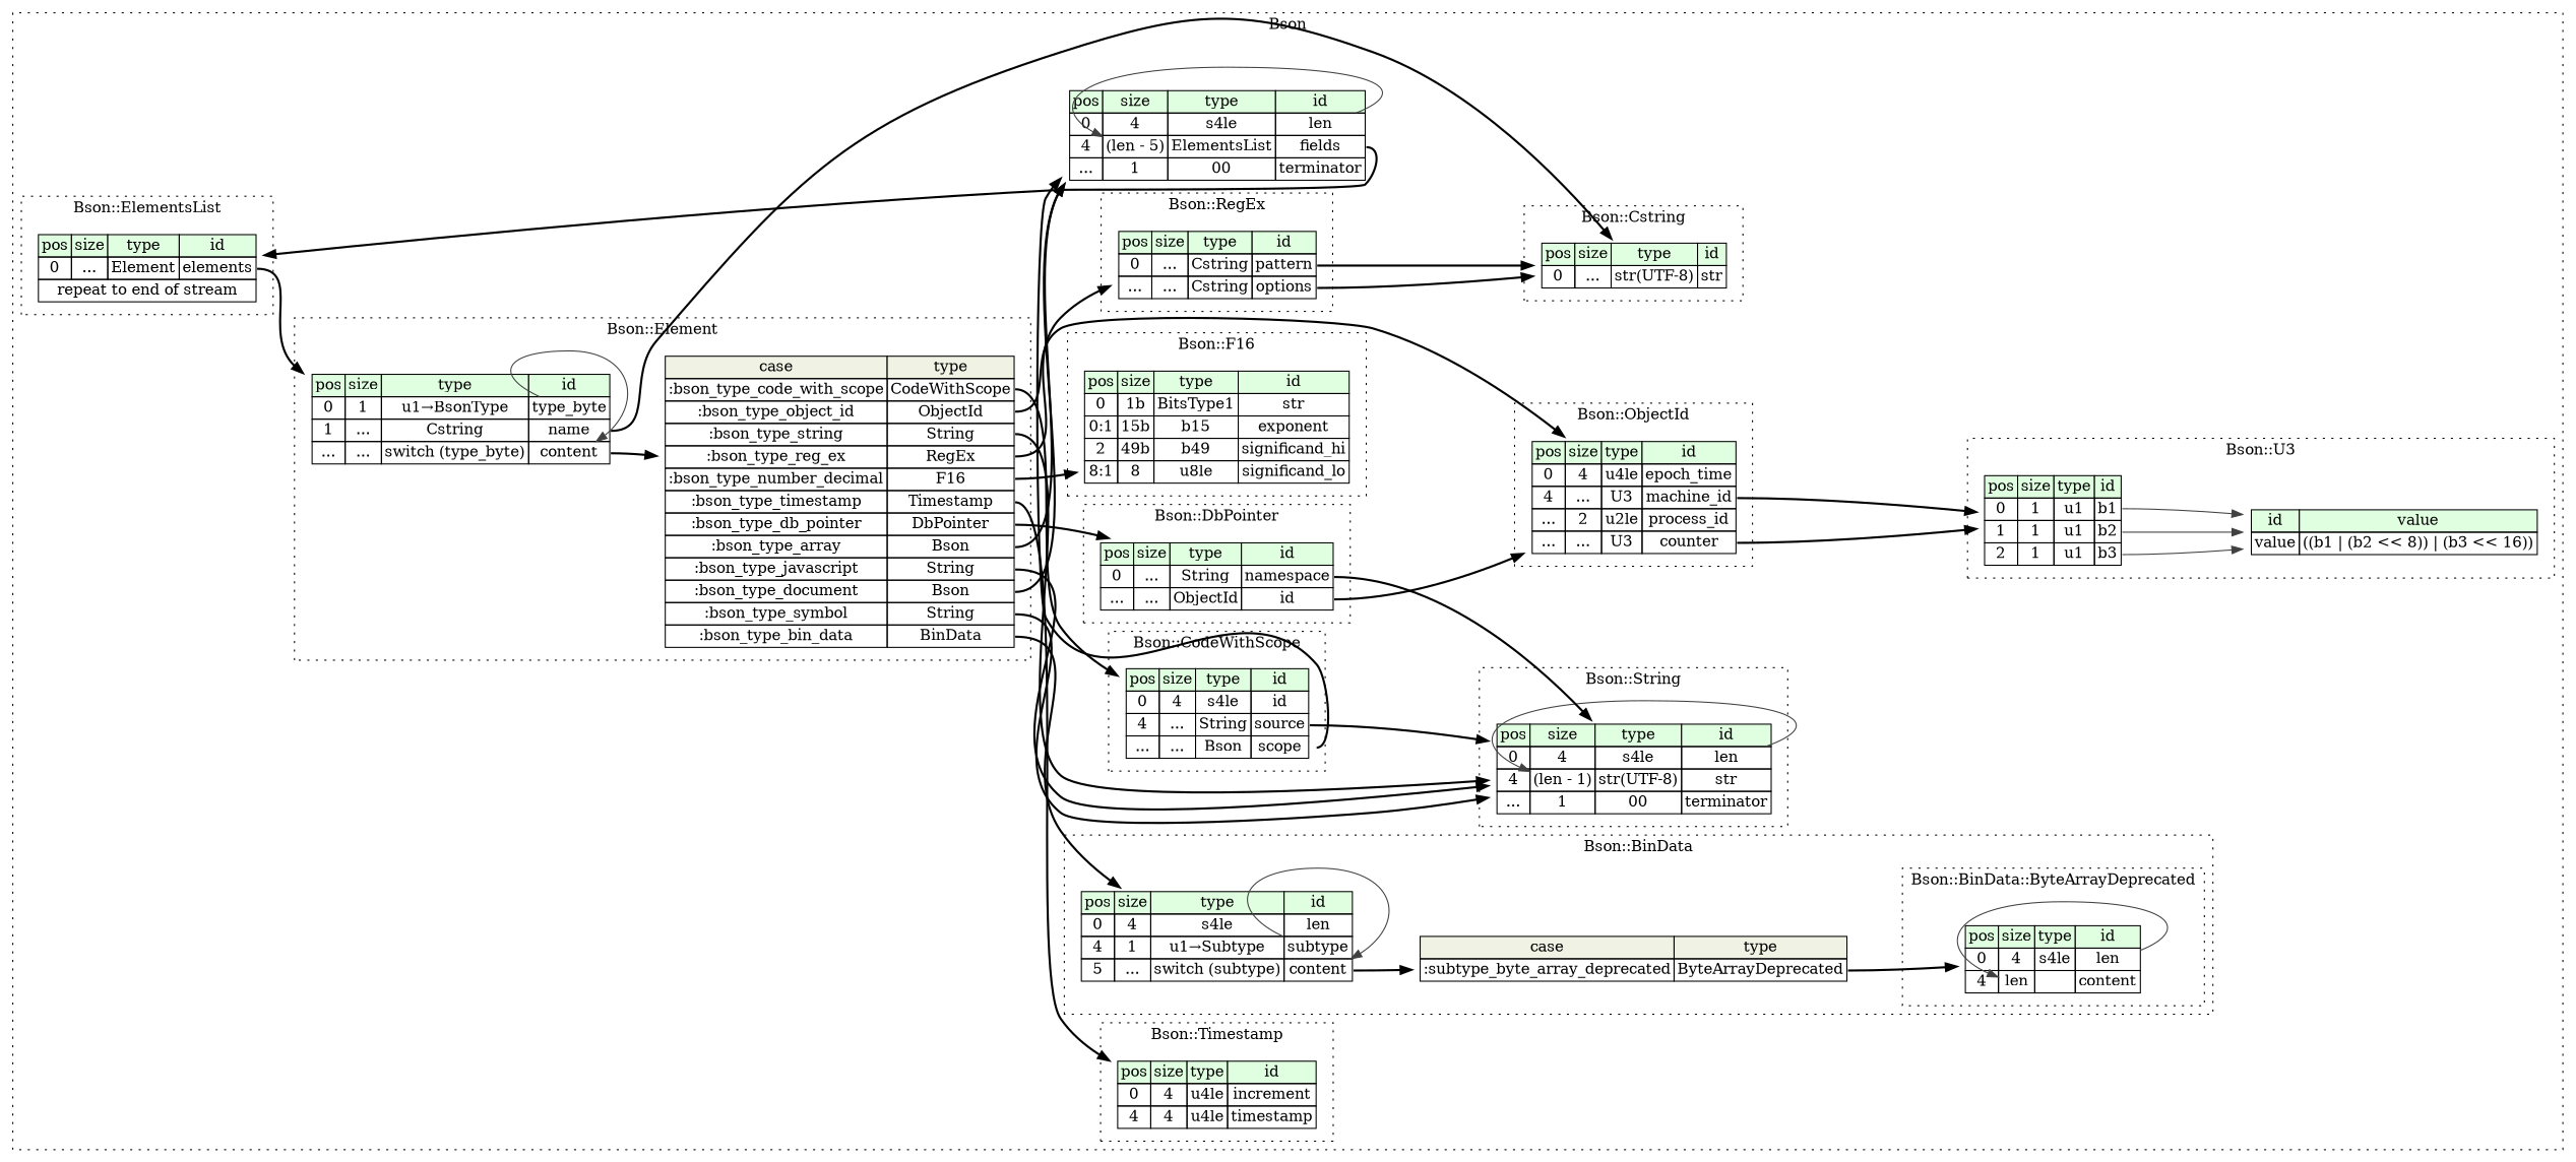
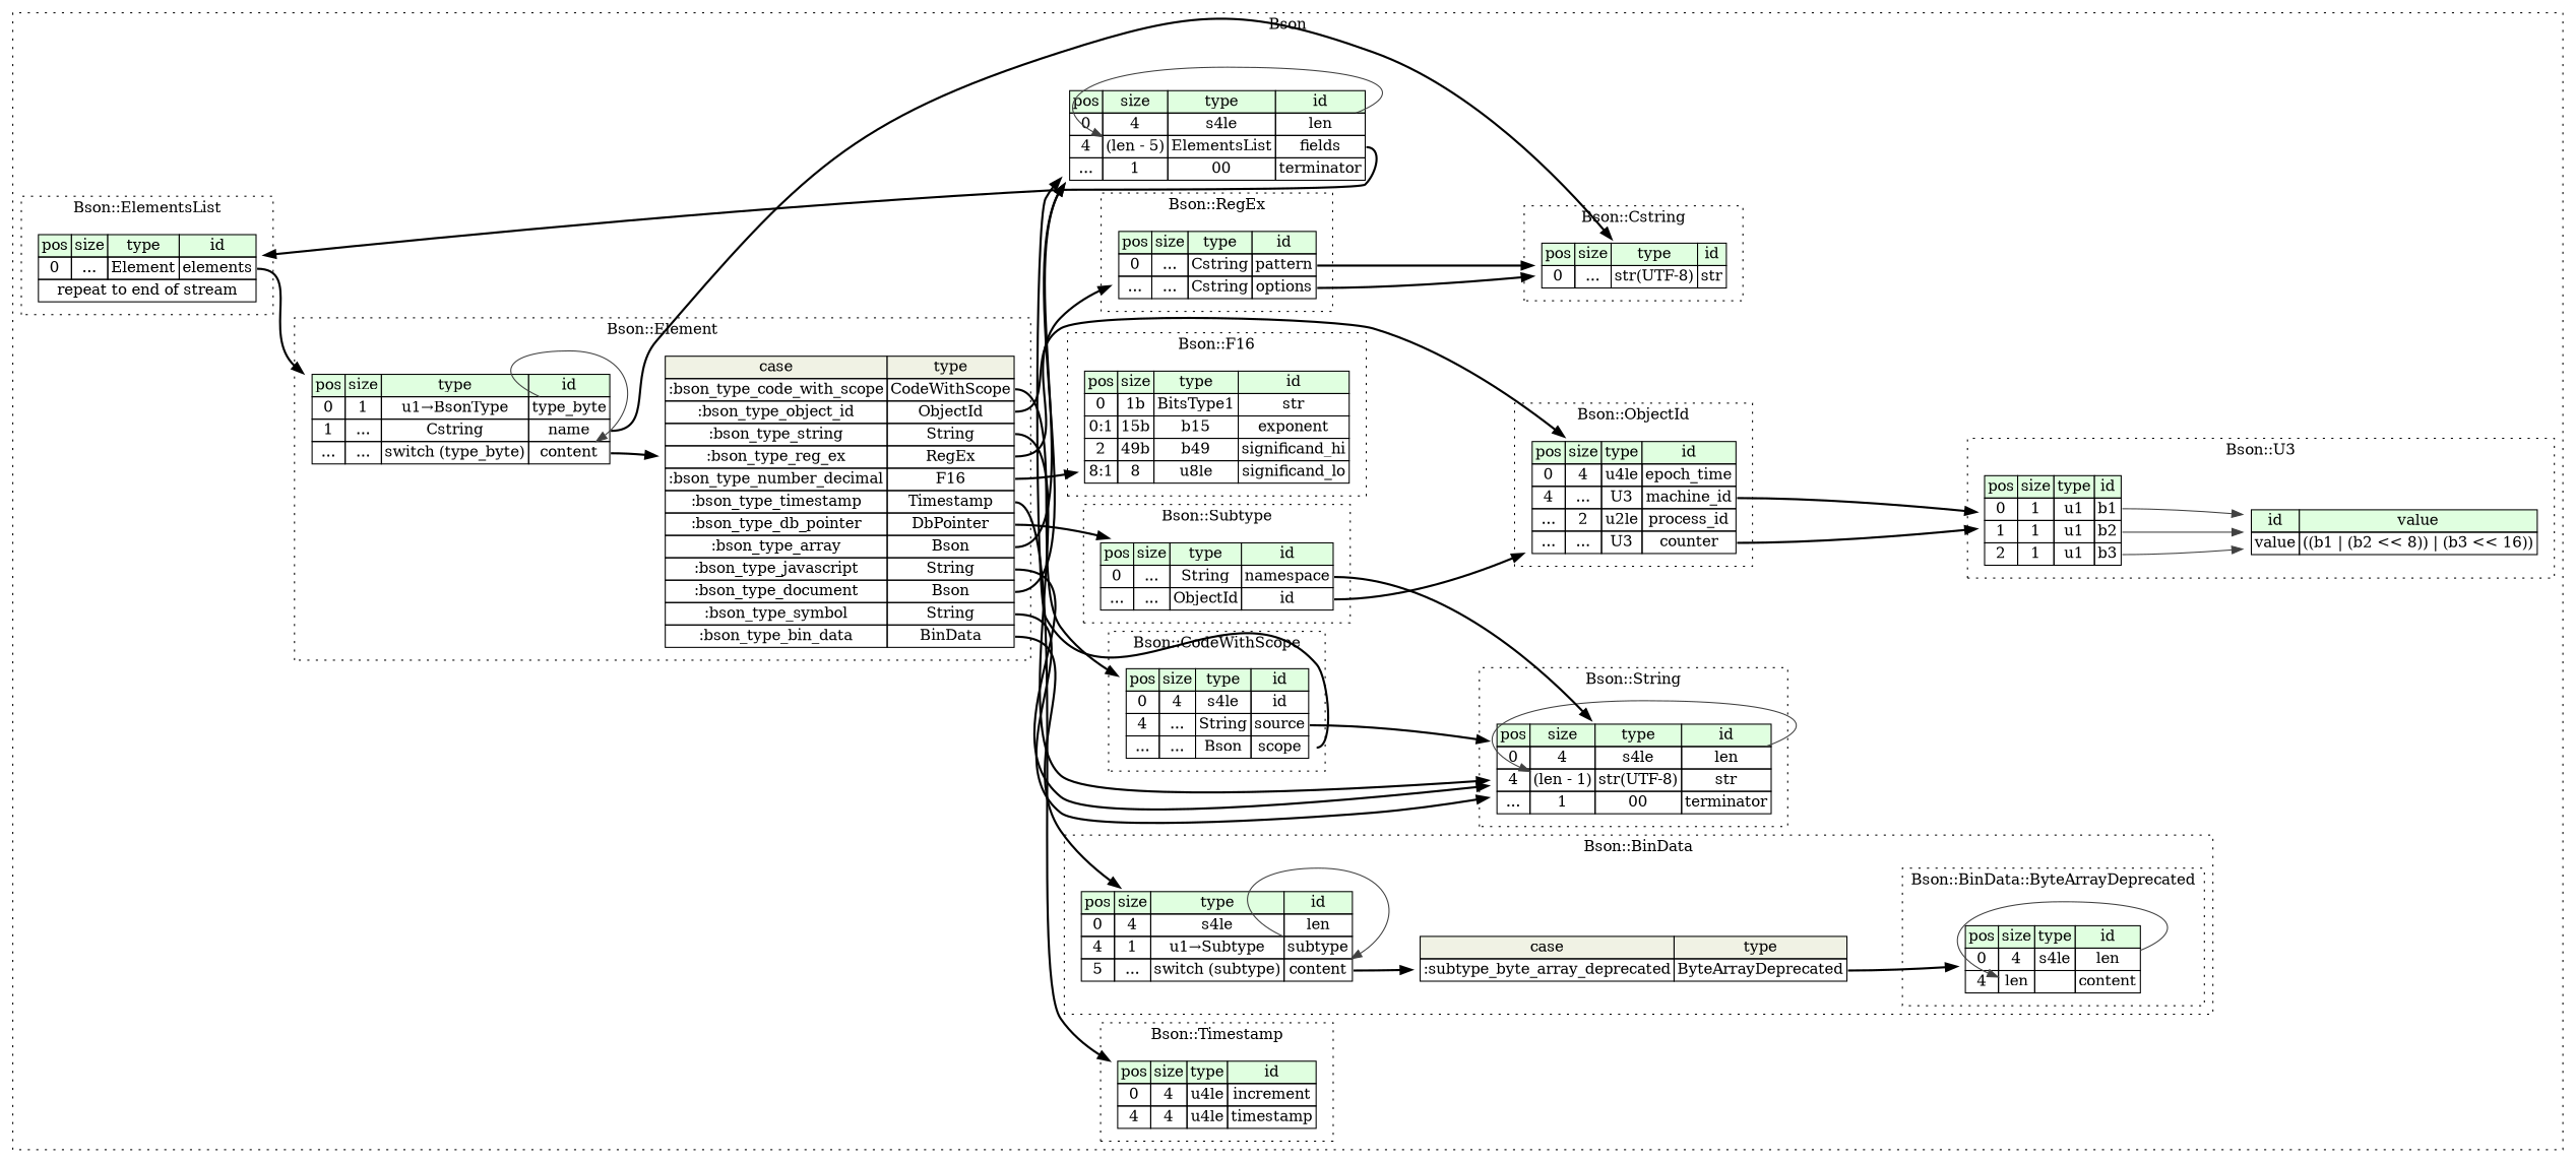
  digraph {
    rankdir=LR
    node [shape=plaintext]
    edge [tailport=len_type style=bold]
    n1 [label=<<TABLE BORDER="0" CELLBORDER="1" CELLSPACING="0"> 				<TR><TD BGCOLOR="#E0FFE0">pos</TD><TD BGCOLOR="#E0FFE0">size</TD><TD BGCOLOR="#E0FFE0">type</TD><TD BGCOLOR="#E0FFE0">id</TD></TR> 				<TR><TD PORT="increment_pos">0</TD><TD PORT="increment_size">4</TD><TD>u4le</TD><TD PORT="increment_type">increment</TD></TR> 				<TR><TD PORT="timestamp_pos">4</TD><TD PORT="timestamp_size">4</TD><TD>u4le</TD><TD PORT="timestamp_type">timestamp</TD></TR> 			</TABLE>>]
    n2 [label=<<TABLE BORDER="0" CELLBORDER="1" CELLSPACING="0"> 					<TR><TD BGCOLOR="#E0FFE0">pos</TD><TD BGCOLOR="#E0FFE0">size</TD><TD BGCOLOR="#E0FFE0">type</TD><TD BGCOLOR="#E0FFE0">id</TD></TR> 					<TR><TD PORT="len_pos">0</TD><TD PORT="len_size">4</TD><TD>s4le</TD><TD PORT="len_type">len</TD></TR> 					<TR><TD PORT="content_pos">4</TD><TD PORT="content_size">len</TD><TD></TD><TD PORT="content_type">content</TD></TR> 				</TABLE>>]
    n3 [label=<<TABLE BORDER="0" CELLBORDER="1" CELLSPACING="0"> 				<TR><TD BGCOLOR="#E0FFE0">pos</TD><TD BGCOLOR="#E0FFE0">size</TD><TD BGCOLOR="#E0FFE0">type</TD><TD BGCOLOR="#E0FFE0">id</TD></TR> 				<TR><TD PORT="len_pos">0</TD><TD PORT="len_size">4</TD><TD>s4le</TD><TD PORT="len_type">len</TD></TR> 				<TR><TD PORT="subtype_pos">4</TD><TD PORT="subtype_size">1</TD><TD>u1→Subtype</TD><TD PORT="subtype_type">subtype</TD></TR> 				<TR><TD PORT="content_pos">5</TD><TD PORT="content_size">...</TD><TD>switch (subtype)</TD><TD PORT="content_type">content</TD></TR> 			</TABLE>>]
    n4 [label=<<TABLE BORDER="0" CELLBORDER="1" CELLSPACING="0"> 	<TR><TD BGCOLOR="#F0F2E4">case</TD><TD BGCOLOR="#F0F2E4">type</TD></TR> 	<TR><TD>:subtype_byte_array_deprecated</TD><TD PORT="case0">ByteArrayDeprecated</TD></TR> </TABLE>>]
    n5 [label=<<TABLE BORDER="0" CELLBORDER="1" CELLSPACING="0"> 				<TR><TD BGCOLOR="#E0FFE0">pos</TD><TD BGCOLOR="#E0FFE0">size</TD><TD BGCOLOR="#E0FFE0">type</TD><TD BGCOLOR="#E0FFE0">id</TD></TR> 				<TR><TD PORT="elements_pos">0</TD><TD PORT="elements_size">...</TD><TD>Element</TD><TD PORT="elements_type">elements</TD></TR> 				<TR><TD COLSPAN="4" PORT="elements__repeat">repeat to end of stream</TD></TR> 			</TABLE>>]
    n6 [label=<<TABLE BORDER="0" CELLBORDER="1" CELLSPACING="0"> 				<TR><TD BGCOLOR="#E0FFE0">pos</TD><TD BGCOLOR="#E0FFE0">size</TD><TD BGCOLOR="#E0FFE0">type</TD><TD BGCOLOR="#E0FFE0">id</TD></TR> 				<TR><TD PORT="str_pos">0</TD><TD PORT="str_size">...</TD><TD>str(UTF-8)</TD><TD PORT="str_type">str</TD></TR> 			</TABLE>>]
    n7 [label=<<TABLE BORDER="0" CELLBORDER="1" CELLSPACING="0"> 				<TR><TD BGCOLOR="#E0FFE0">pos</TD><TD BGCOLOR="#E0FFE0">size</TD><TD BGCOLOR="#E0FFE0">type</TD><TD BGCOLOR="#E0FFE0">id</TD></TR> 				<TR><TD PORT="len_pos">0</TD><TD PORT="len_size">4</TD><TD>s4le</TD><TD PORT="len_type">len</TD></TR> 				<TR><TD PORT="str_pos">4</TD><TD PORT="str_size">(len - 1)</TD><TD>str(UTF-8)</TD><TD PORT="str_type">str</TD></TR> 				<TR><TD PORT="terminator_pos">...</TD><TD PORT="terminator_size">1</TD><TD>00</TD><TD PORT="terminator_type">terminator</TD></TR> 			</TABLE>>]
    n8 [label=<<TABLE BORDER="0" CELLBORDER="1" CELLSPACING="0"> 				<TR><TD BGCOLOR="#E0FFE0">pos</TD><TD BGCOLOR="#E0FFE0">size</TD><TD BGCOLOR="#E0FFE0">type</TD><TD BGCOLOR="#E0FFE0">id</TD></TR> 				<TR><TD PORT="type_byte_pos">0</TD><TD PORT="type_byte_size">1</TD><TD>u1→BsonType</TD><TD PORT="type_byte_type">type_byte</TD></TR> 				<TR><TD PORT="name_pos">1</TD><TD PORT="name_size">...</TD><TD>Cstring</TD><TD PORT="name_type">name</TD></TR> 				<TR><TD PORT="content_pos">...</TD><TD PORT="content_size">...</TD><TD>switch (type_byte)</TD><TD PORT="content_type">content</TD></TR> 			</TABLE>>]
    n9 [label=<<TABLE BORDER="0" CELLBORDER="1" CELLSPACING="0"> 	<TR><TD BGCOLOR="#F0F2E4">case</TD><TD BGCOLOR="#F0F2E4">type</TD></TR> 	<TR><TD>:bson_type_code_with_scope</TD><TD PORT="case0">CodeWithScope</TD></TR> 	<TR><TD>:bson_type_object_id</TD><TD PORT="case1">ObjectId</TD></TR> 	<TR><TD>:bson_type_string</TD><TD PORT="case2">String</TD></TR> 	<TR><TD>:bson_type_reg_ex</TD><TD PORT="case3">RegEx</TD></TR> 	<TR><TD>:bson_type_number_decimal</TD><TD PORT="case4">F16</TD></TR> 	<TR><TD>:bson_type_timestamp</TD><TD PORT="case5">Timestamp</TD></TR> 	<TR><TD>:bson_type_db_pointer</TD><TD PORT="case6">DbPointer</TD></TR> 	<TR><TD>:bson_type_array</TD><TD PORT="case7">Bson</TD></TR> 	<TR><TD>:bson_type_javascript</TD><TD PORT="case8">String</TD></TR> 	<TR><TD>:bson_type_document</TD><TD PORT="case9">Bson</TD></TR> 	<TR><TD>:bson_type_symbol</TD><TD PORT="case10">String</TD></TR> 	<TR><TD>:bson_type_bin_data</TD><TD PORT="case11">BinData</TD></TR> </TABLE>>]
    n10 [label=<<TABLE BORDER="0" CELLBORDER="1" CELLSPACING="0"> 				<TR><TD BGCOLOR="#E0FFE0">pos</TD><TD BGCOLOR="#E0FFE0">size</TD><TD BGCOLOR="#E0FFE0">type</TD><TD BGCOLOR="#E0FFE0">id</TD></TR> 				<TR><TD PORT="namespace_pos">0</TD><TD PORT="namespace_size">...</TD><TD>String</TD><TD PORT="namespace_type">namespace</TD></TR> 				<TR><TD PORT="id_pos">...</TD><TD PORT="id_size">...</TD><TD>ObjectId</TD><TD PORT="id_type">id</TD></TR> 			</TABLE>>]
    n11 [label=<<TABLE BORDER="0" CELLBORDER="1" CELLSPACING="0"> 				<TR><TD BGCOLOR="#E0FFE0">pos</TD><TD BGCOLOR="#E0FFE0">size</TD><TD BGCOLOR="#E0FFE0">type</TD><TD BGCOLOR="#E0FFE0">id</TD></TR> 				<TR><TD PORT="b1_pos">0</TD><TD PORT="b1_size">1</TD><TD>u1</TD><TD PORT="b1_type">b1</TD></TR> 				<TR><TD PORT="b2_pos">1</TD><TD PORT="b2_size">1</TD><TD>u1</TD><TD PORT="b2_type">b2</TD></TR> 				<TR><TD PORT="b3_pos">2</TD><TD PORT="b3_size">1</TD><TD>u1</TD><TD PORT="b3_type">b3</TD></TR> 			</TABLE>>]
    n12 [label=<<TABLE BORDER="0" CELLBORDER="1" CELLSPACING="0"> 				<TR><TD BGCOLOR="#E0FFE0">id</TD><TD BGCOLOR="#E0FFE0">value</TD></TR> 				<TR><TD>value</TD><TD>((b1 | (b2 &lt;&lt; 8)) | (b3 &lt;&lt; 16))</TD></TR> 			</TABLE>>]
    n13 [label=<<TABLE BORDER="0" CELLBORDER="1" CELLSPACING="0"> 				<TR><TD BGCOLOR="#E0FFE0">pos</TD><TD BGCOLOR="#E0FFE0">size</TD><TD BGCOLOR="#E0FFE0">type</TD><TD BGCOLOR="#E0FFE0">id</TD></TR> 				<TR><TD PORT="id_pos">0</TD><TD PORT="id_size">4</TD><TD>s4le</TD><TD PORT="id_type">id</TD></TR> 				<TR><TD PORT="source_pos">4</TD><TD PORT="source_size">...</TD><TD>String</TD><TD PORT="source_type">source</TD></TR> 				<TR><TD PORT="scope_pos">...</TD><TD PORT="scope_size">...</TD><TD>Bson</TD><TD PORT="scope_type">scope</TD></TR> 			</TABLE>>]
    n14 [label=<<TABLE BORDER="0" CELLBORDER="1" CELLSPACING="0"> 				<TR><TD BGCOLOR="#E0FFE0">pos</TD><TD BGCOLOR="#E0FFE0">size</TD><TD BGCOLOR="#E0FFE0">type</TD><TD BGCOLOR="#E0FFE0">id</TD></TR> 				<TR><TD PORT="str_pos">0</TD><TD PORT="str_size">1b</TD><TD>BitsType1</TD><TD PORT="str_type">str</TD></TR> 				<TR><TD PORT="exponent_pos">0:1</TD><TD PORT="exponent_size">15b</TD><TD>b15</TD><TD PORT="exponent_type">exponent</TD></TR> 				<TR><TD PORT="significand_hi_pos">2</TD><TD PORT="significand_hi_size">49b</TD><TD>b49</TD><TD PORT="significand_hi_type">significand_hi</TD></TR> 				<TR><TD PORT="significand_lo_pos">8:1</TD><TD PORT="significand_lo_size">8</TD><TD>u8le</TD><TD PORT="significand_lo_type">significand_lo</TD></TR> 			</TABLE>>]
    n15 [label=<<TABLE BORDER="0" CELLBORDER="1" CELLSPACING="0"> 				<TR><TD BGCOLOR="#E0FFE0">pos</TD><TD BGCOLOR="#E0FFE0">size</TD><TD BGCOLOR="#E0FFE0">type</TD><TD BGCOLOR="#E0FFE0">id</TD></TR> 				<TR><TD PORT="epoch_time_pos">0</TD><TD PORT="epoch_time_size">4</TD><TD>u4le</TD><TD PORT="epoch_time_type">epoch_time</TD></TR> 				<TR><TD PORT="machine_id_pos">4</TD><TD PORT="machine_id_size">...</TD><TD>U3</TD><TD PORT="machine_id_type">machine_id</TD></TR> 				<TR><TD PORT="process_id_pos">...</TD><TD PORT="process_id_size">2</TD><TD>u2le</TD><TD PORT="process_id_type">process_id</TD></TR> 				<TR><TD PORT="counter_pos">...</TD><TD PORT="counter_size">...</TD><TD>U3</TD><TD PORT="counter_type">counter</TD></TR> 			</TABLE>>]
    n16 [label=<<TABLE BORDER="0" CELLBORDER="1" CELLSPACING="0"> 				<TR><TD BGCOLOR="#E0FFE0">pos</TD><TD BGCOLOR="#E0FFE0">size</TD><TD BGCOLOR="#E0FFE0">type</TD><TD BGCOLOR="#E0FFE0">id</TD></TR> 				<TR><TD PORT="pattern_pos">0</TD><TD PORT="pattern_size">...</TD><TD>Cstring</TD><TD PORT="pattern_type">pattern</TD></TR> 				<TR><TD PORT="options_pos">...</TD><TD PORT="options_size">...</TD><TD>Cstring</TD><TD PORT="options_type">options</TD></TR> 			</TABLE>>]
    n17 [label=<<TABLE BORDER="0" CELLBORDER="1" CELLSPACING="0"> 			<TR><TD BGCOLOR="#E0FFE0">pos</TD><TD BGCOLOR="#E0FFE0">size</TD><TD BGCOLOR="#E0FFE0">type</TD><TD BGCOLOR="#E0FFE0">id</TD></TR> 			<TR><TD PORT="len_pos">0</TD><TD PORT="len_size">4</TD><TD>s4le</TD><TD PORT="len_type">len</TD></TR> 			<TR><TD PORT="fields_pos">4</TD><TD PORT="fields_size">(len - 5)</TD><TD>ElementsList</TD><TD PORT="fields_type">fields</TD></TR> 			<TR><TD PORT="terminator_pos">...</TD><TD PORT="terminator_size">1</TD><TD>00</TD><TD PORT="terminator_type">terminator</TD></TR> 		</TABLE>>]
    subgraph cluster_1 {
      label=Bson
      style=dotted
      n17
      subgraph cluster_2 {
        label="Bson::Timestamp"
        style=dotted
        n1
      }
      subgraph cluster_3 {
        label="Bson::BinData"
        style=dotted
        n3
        n4
        subgraph cluster_4 {
          label="Bson::BinData::ByteArrayDeprecated"
          style=dotted
          n2
        }
      }
      subgraph cluster_5 {
        label="Bson::ElementsList"
        style=dotted
        n5
      }
      subgraph cluster_6 {
        label="Bson::Cstring"
        style=dotted
        n6
      }
      subgraph cluster_7 {
        label="Bson::String"
        style=dotted
        n7
      }
      subgraph cluster_8 {
        label="Bson::Element"
        style=dotted
        n8
        n9
      }
      subgraph cluster_9 {
-       label="Bson::DbPointer"
+       label="Bson::Subtype"
        style=dotted
        n10
      }
      subgraph cluster_10 {
        label="Bson::U3"
        style=dotted
        n11
        n12
      }
      subgraph cluster_11 {
        label="Bson::CodeWithScope"
        style=dotted
        n13
      }
      subgraph cluster_12 {
        label="Bson::F16"
        style=dotted
        n14
      }
      subgraph cluster_13 {
        label="Bson::ObjectId"
        style=dotted
        n15
      }
      subgraph cluster_14 {
        label="Bson::RegEx"
        style=dotted
        n16
      }
    }
    n2 -> n2 [color="#404040" headport=content_size style=""]
    n3 -> n3 [color="#404040" headport=content_type tailport=subtype_type style=""]
    n3 -> n4 [tailport=content_type]
    n4 -> n2 [tailport=case0]
    n5 -> n8 [tailport=elements_type]
    n7 -> n7 [color="#404040" headport=str_size style=""]
    n8 -> n6 [tailport=name_type]
    n8 -> n8 [color="#404040" headport=content_type tailport=type_byte_type style=""]
    n8 -> n9 [tailport=content_type]
    n9 -> n1 [tailport=case5]
    n9 -> n3 [tailport=case11]
    n9 -> n7 [tailport=case2]
    n9 -> n7 [tailport=case8]
    n9 -> n7 [tailport=case10]
    n9 -> n10 [tailport=case6]
    n9 -> n13 [tailport=case0]
    n9 -> n14 [tailport=case4]
    n9 -> n15 [tailport=case1]
    n9 -> n16 [tailport=case3]
    n9 -> n17 [tailport=case7]
    n9 -> n17 [tailport=case9]
    n10 -> n7 [tailport=namespace_type]
    n10 -> n15 [tailport=id_type]
    n11 -> n12 [color="#404040" tailport=b1_type style=""]
    n11 -> n12 [color="#404040" tailport=b2_type style=""]
    n11 -> n12 [color="#404040" tailport=b3_type style=""]
    n13 -> n7 [tailport=source_type]
    n13 -> n17 [tailport=scope_type]
    n15 -> n11 [tailport=machine_id_type]
    n15 -> n11 [tailport=counter_type]
    n16 -> n6 [tailport=pattern_type]
    n16 -> n6 [tailport=options_type]
    n17 -> n5 [tailport=fields_type]
    n17 -> n17 [color="#404040" headport=fields_size style=""]
  }
